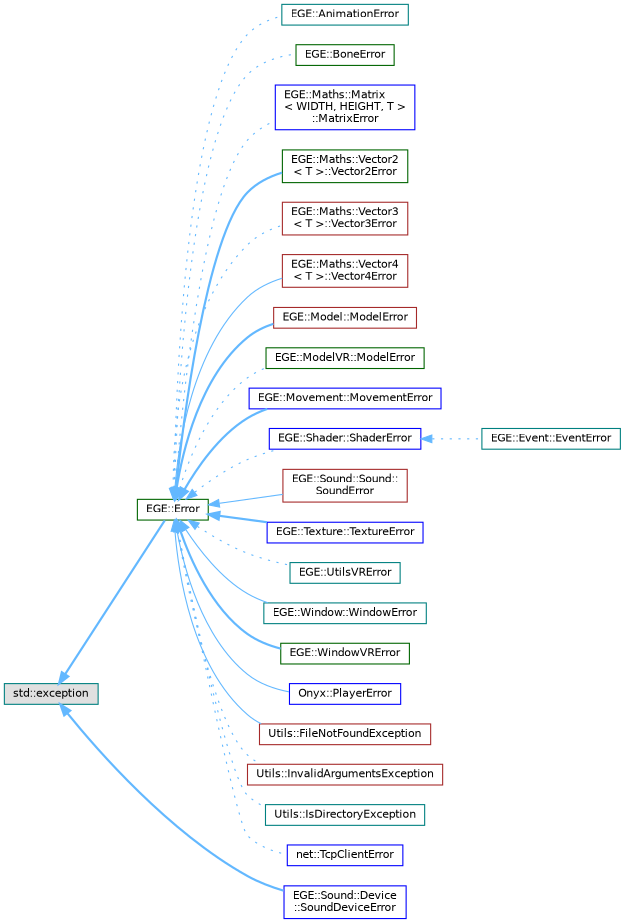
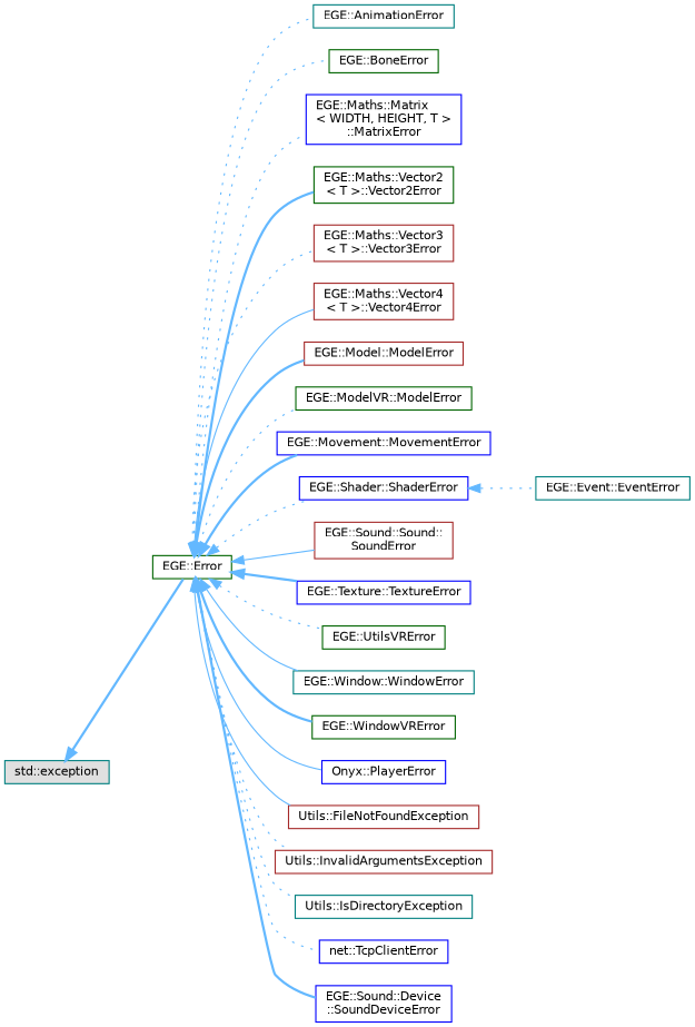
  digraph {
    rankdir=LR
    node [color=blue fillcolor=white fontname=Helvetica fontsize=10 shape=box style=filled]
    edge [color=steelblue1 dir=back fontname=Helvetica fontsize=10 labelfontname=Helvetica labelfontsize=10 style=dotted]
    n1 [color=teal fillcolor="#E0E0E0" height=0.2 label="std::exception" width=0.4]
    n2 [color=darkgreen height=0.2 label="EGE::Error" width=0.4]
    n3 [color=teal height=0.2 label="EGE::AnimationError" width=0.4]
    n4 [color=darkgreen height=0.2 label="EGE::BoneError" width=0.4]
    n5 [height=0.2 label="EGE::Maths::Matrix\l\< WIDTH, HEIGHT, T \>\l::MatrixError" width=0.4]
    n6 [color=darkgreen height=0.2 label="EGE::Maths::Vector2\l\< T \>::Vector2Error" width=0.4]
    n7 [color=brown height=0.2 label="EGE::Maths::Vector3\l\< T \>::Vector3Error" width=0.4]
    n8 [color=brown height=0.2 label="EGE::Maths::Vector4\l\< T \>::Vector4Error" width=0.4]
    n9 [color=brown height=0.2 label="EGE::Model::ModelError" width=0.4]
    n10 [color=darkgreen height=0.2 label="EGE::ModelVR::ModelError" width=0.4]
    n11 [height=0.2 label="EGE::Movement::MovementError" width=0.4]
    n12 [height=0.2 label="EGE::Shader::ShaderError" width=0.4]
    n13 [height=0.2 label="EGE::Sound::Device\l::SoundDeviceError" width=0.4]
    n14 [color=brown height=0.2 label="EGE::Sound::Sound::\lSoundError" width=0.4]
    n15 [height=0.2 label="EGE::Texture::TextureError" width=0.4]
-   n16 [color=teal height=0.2 label="EGE::UtilsVRError" width=0.4]
+   n16 [color=darkgreen height=0.2 label="EGE::UtilsVRError" width=0.4]
    n17 [color=teal height=0.2 label="EGE::Window::WindowError" width=0.4]
    n18 [color=darkgreen height=0.2 label="EGE::WindowVRError" width=0.4]
    n19 [height=0.2 label="Onyx::PlayerError" width=0.4]
    n20 [color=brown height=0.2 label="Utils::FileNotFoundException" width=0.4]
    n21 [color=brown height=0.2 label="Utils::InvalidArgumentsException" width=0.4]
    n22 [color=teal height=0.2 label="Utils::IsDirectoryException" width=0.4]
    n23 [height=0.2 label="net::TcpClientError" width=0.4]
    n24 [color=teal height=0.2 label="EGE::Event::EventError" width=0.4]
    n1 -> n2 [style=bold]
    n2 -> n3
    n2 -> n4
    n2 -> n5
    n2 -> n6 [style=bold]
    n2 -> n7
    n2 -> n8 [style=solid]
    n2 -> n9 [style=bold]
    n2 -> n10
    n2 -> n11 [style=bold]
    n2 -> n12
-   n1 -> n13 [style=bold]
+   n2 -> n13 [style=bold]
    n2 -> n14 [style=solid]
    n2 -> n15 [style=bold]
    n2 -> n16
    n2 -> n17 [style=solid]
    n2 -> n18 [style=bold]
    n2 -> n19 [style=solid]
    n2 -> n20 [style=solid]
    n2 -> n21
    n2 -> n22
    n2 -> n23
    n12 -> n24
  }
